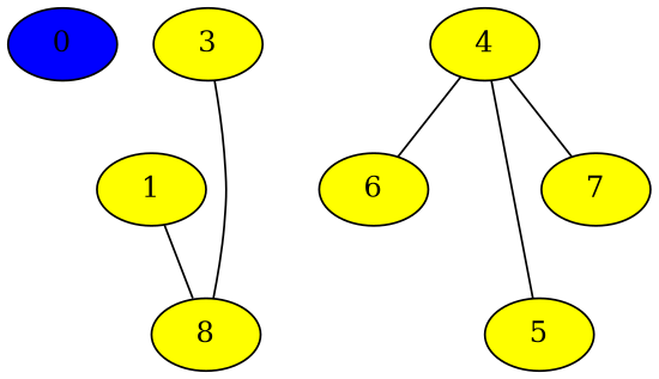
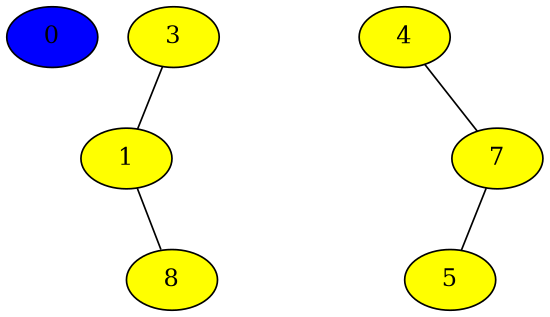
  digraph {
    node [fillcolor=yellow style=filled]
    edge [dir=none]
    0 [fillcolor=blue]
    1
    8
    4
-   6
    5
    7
    3
    1 -> 8
-   4 -> 6
-   4 -> 5
+   7 -> 5
    4 -> 7
-   3 -> 8
+   3 -> 1
  }
